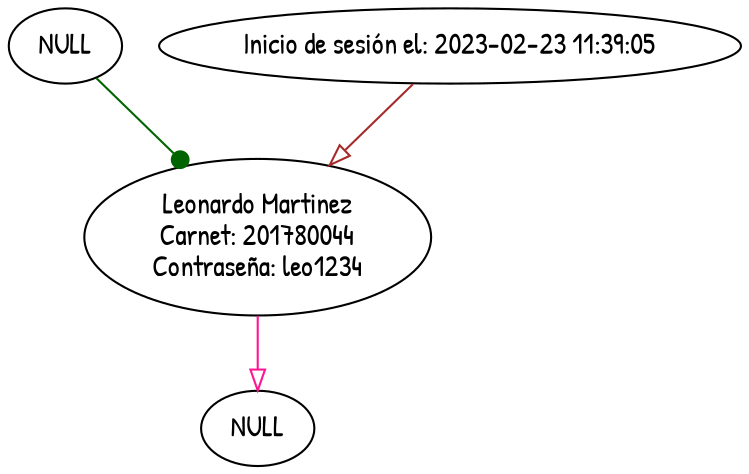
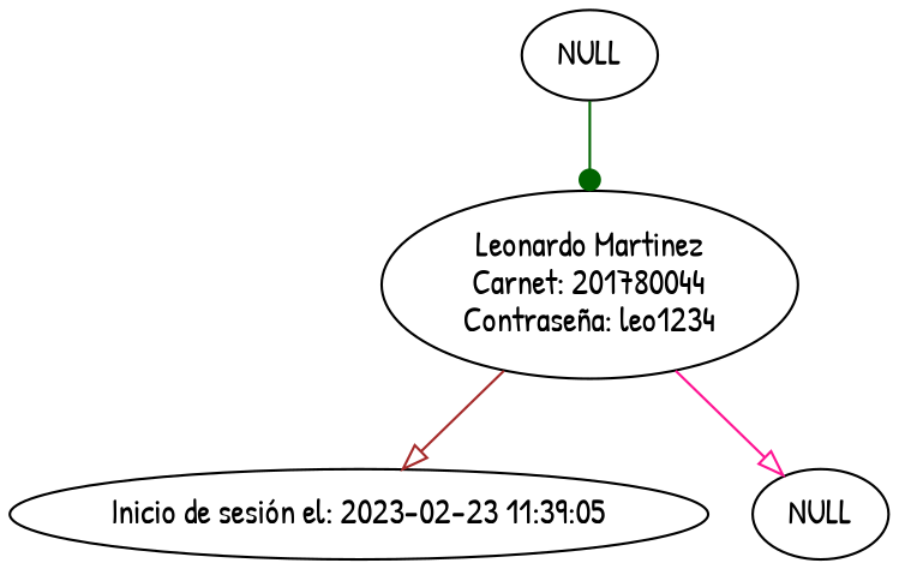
  digraph {
    fontname="Patrick Hand"
    node [fontname="Patrick Hand"]
    edge [arrowhead=onormal fontname="Patrick Hand"]
    n1 [label=NULL]
    n2 [label="Leonardo Martinez\nCarnet: 201780044\nContraseña: leo1234"]
    n3 [label="Inicio de sesión el: 2023-02-23 11:39:05"]
    n4 [label=NULL]
    n1 -> n2 [color=darkgreen arrowhead=dot]
-   n3 -> n2 [color=brown]
+   n2 -> n3 [color=brown]
    n2 -> n4 [color=deeppink]
  }
